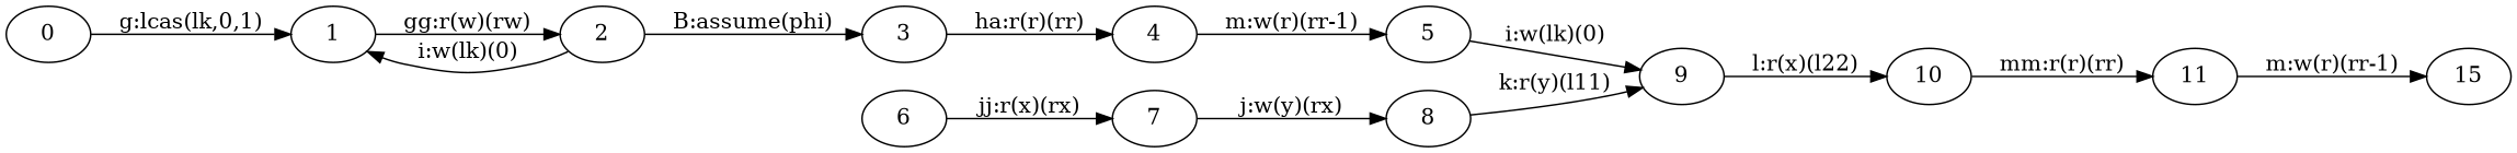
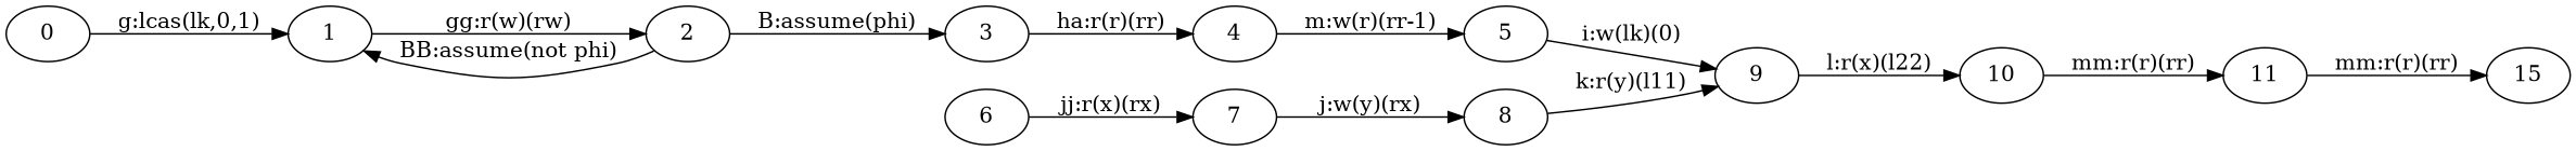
  digraph {
    rankdir=LR
    node [fixedsize=false regular=false]
    edge [constraint=true decorate=false labelfloat=false]
    n1 [label=0]
    n2 [label=1]
    n3 [label=2]
    n4 [label=3]
    n5 [label=4]
    n6 [label=5]
    n7 [label=9]
    n8 [label=6]
    n9 [label=7]
    n10 [label=8]
    n11 [label=10]
    n12 [label=11]
    n13 [label=15]
    n1 -> n2 [label="g:lcas(lk,0,1)"]
    n2 -> n3 [label="gg:r(w)(rw)"]
-   n3 -> n2 [label="i:w(lk)(0)"]
+   n3 -> n2 [label="BB:assume(not phi)"]
    n3 -> n4 [label="B:assume(phi)"]
    n4 -> n5 [label="ha:r(r)(rr)"]
    n5 -> n6 [label="m:w(r)(rr-1)"]
    n6 -> n7 [label="i:w(lk)(0)"]
    n7 -> n11 [label="l:r(x)(l22)"]
    n8 -> n9 [label="jj:r(x)(rx)"]
    n9 -> n10 [label="j:w(y)(rx)"]
    n10 -> n7 [label="k:r(y)(l11)"]
    n11 -> n12 [label="mm:r(r)(rr)"]
-   n12 -> n13 [label="m:w(r)(rr-1)"]
+   n12 -> n13 [label="mm:r(r)(rr)"]
  }
